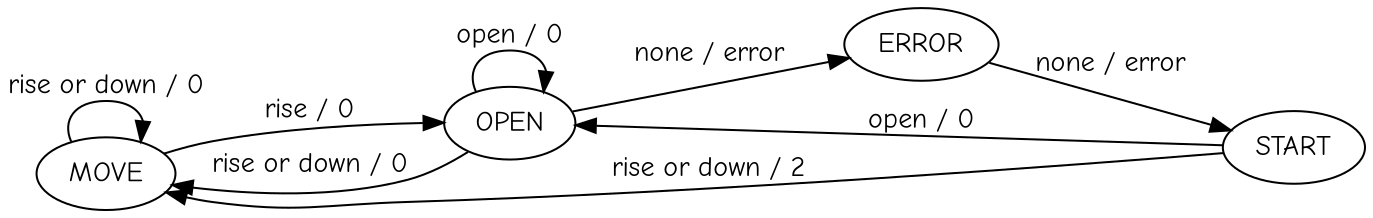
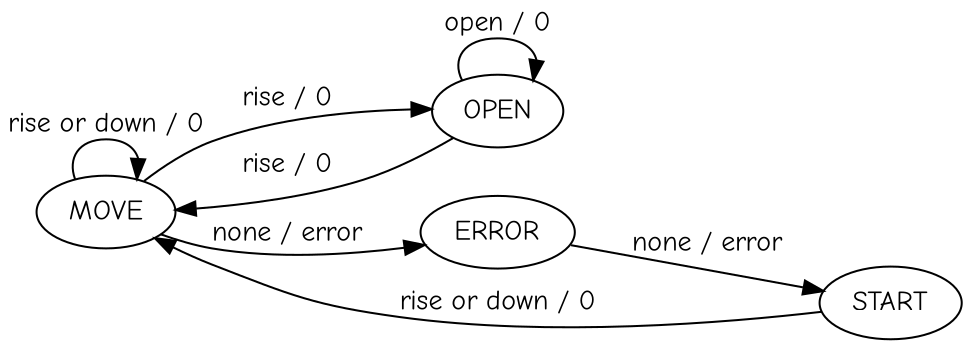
  digraph {
    fontname="Comic Neue"
    rankdir=LR
    node [fontname="Comic Neue"]
    edge [fontname="Comic Neue"]
    MOVE
    OPEN
    ERROR
    START
    MOVE -> MOVE [label="rise or down / 0"]
    MOVE -> OPEN [label="rise / 0"]
-   OPEN -> ERROR [label="none / error"]
-   OPEN -> MOVE [label="rise or down / 0"]
+   MOVE -> ERROR [label="none / error"]
+   OPEN -> MOVE [label="rise / 0"]
    OPEN -> OPEN [label="open / 0"]
    ERROR -> START [label="none / error"]
-   START -> MOVE [label="rise or down / 2"]
-   START -> OPEN [label="open / 0"]
+   START -> MOVE [label="rise or down / 0"]
  }
